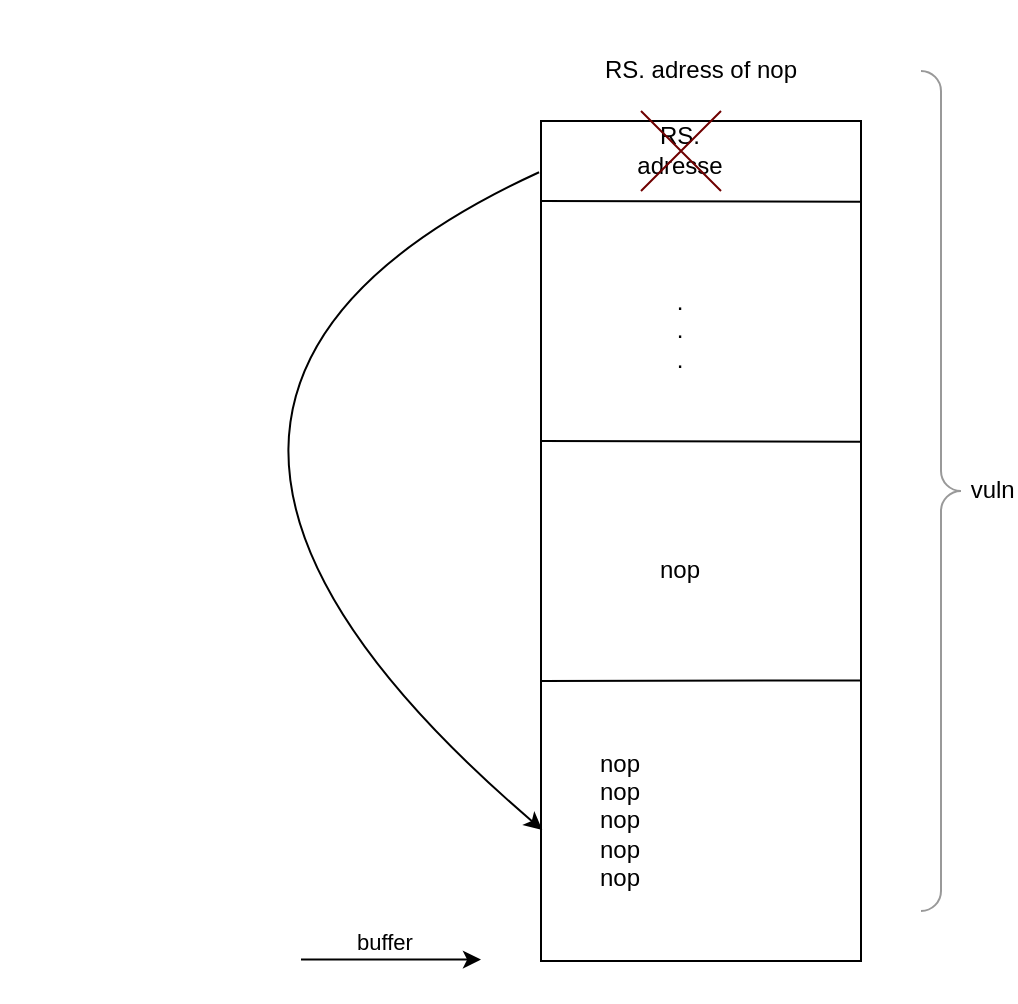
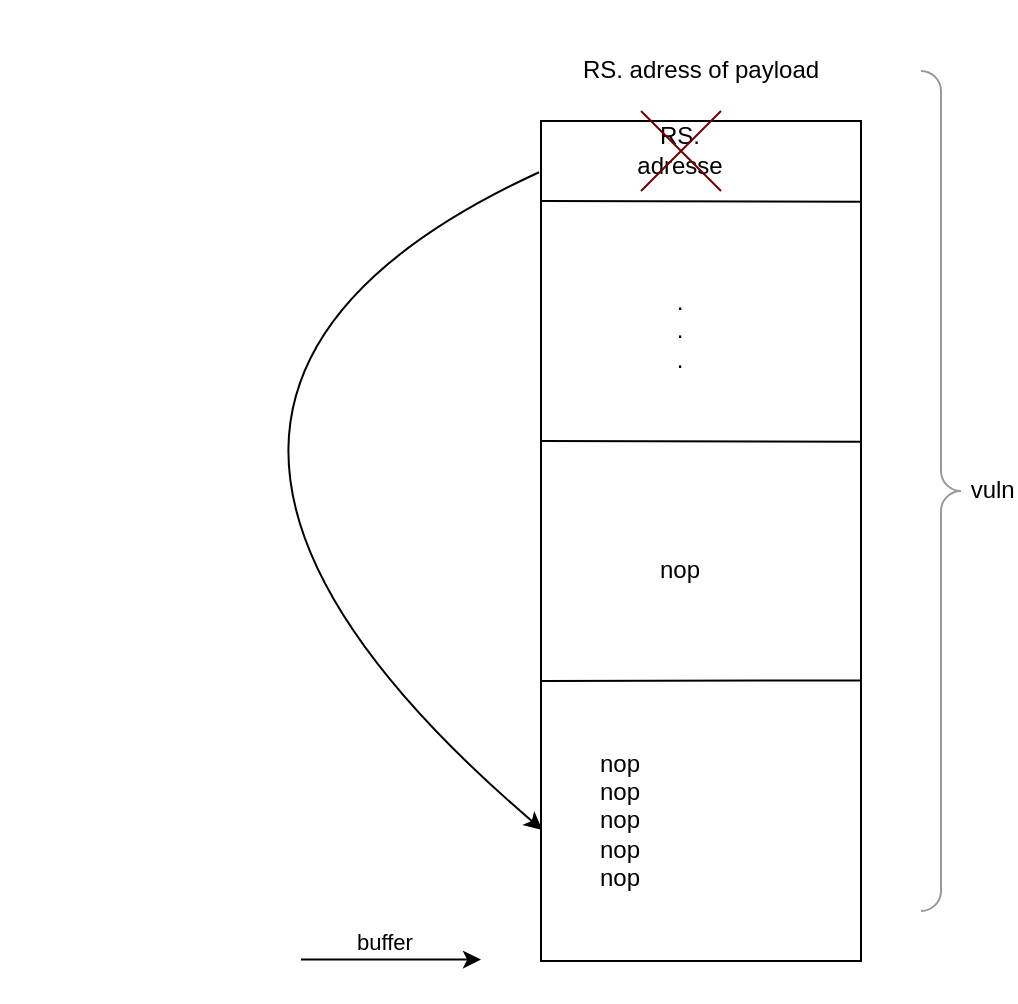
  <mxCell id="0" />
  <mxCell id="1" parent="0" />
  <mxCell id="2" value="" style="rounded=0;whiteSpace=wrap;html=1;fillColor=none;" parent="1" vertex="1"><mxGeometry x="270" y="60" width="160" height="420" as="geometry" /></mxCell>
  <mxCell id="3" value="" style="endArrow=none;html=1;rounded=0;exitX=0.003;exitY=0.117;exitDx=0;exitDy=0;exitPerimeter=0;entryX=1.005;entryY=0.118;entryDx=0;entryDy=0;entryPerimeter=0;" parent="1" edge="1"><mxGeometry width="50" height="50" relative="1" as="geometry"><mxPoint x="270" y="100" as="sourcePoint" /><mxPoint x="430.32" y="100.42" as="targetPoint" /></mxGeometry></mxCell>
  <mxCell id="4" value="" style="endArrow=none;html=1;rounded=0;exitX=0.003;exitY=0.117;exitDx=0;exitDy=0;exitPerimeter=0;entryX=1.005;entryY=0.118;entryDx=0;entryDy=0;entryPerimeter=0;" parent="1" edge="1"><mxGeometry width="50" height="50" relative="1" as="geometry"><mxPoint x="269.68" y="220" as="sourcePoint" /><mxPoint x="430" y="220.42" as="targetPoint" /></mxGeometry></mxCell>
  <mxCell id="5" value="" style="endArrow=none;html=1;rounded=0;entryX=1;entryY=0.666;entryDx=0;entryDy=0;entryPerimeter=0;" parent="1" target="2" edge="1"><mxGeometry width="50" height="50" relative="1" as="geometry"><mxPoint x="270" y="340" as="sourcePoint" /><mxPoint x="320" y="290" as="targetPoint" /></mxGeometry></mxCell>
  <mxCell id="6" value="RS. adresse" style="text;html=1;strokeColor=none;fillColor=none;align=center;verticalAlign=middle;whiteSpace=wrap;rounded=0;" parent="1" vertex="1"><mxGeometry x="310" y="60" width="60" height="30" as="geometry" /></mxCell>
  <mxCell id="7" value=".&lt;br&gt;.&lt;br&gt;.&lt;br&gt;" style="text;html=1;strokeColor=none;fillColor=none;align=center;verticalAlign=middle;whiteSpace=wrap;rounded=0;" parent="1" vertex="1"><mxGeometry x="310" y="150" width="60" height="30" as="geometry" /></mxCell>
  <mxCell id="8" value="nop" style="text;html=1;strokeColor=none;fillColor=none;align=center;verticalAlign=middle;whiteSpace=wrap;rounded=0;" parent="1" vertex="1"><mxGeometry x="310" y="270" width="60" height="30" as="geometry" /></mxCell>
  <mxCell id="9" value="nop&lt;br&gt;nop&lt;br&gt;nop&lt;br&gt;nop&lt;br&gt;nop" style="text;html=1;strokeColor=none;fillColor=none;align=center;verticalAlign=middle;whiteSpace=wrap;rounded=0;" parent="1" vertex="1"><mxGeometry x="290" y="375" width="40" height="70" as="geometry" /></mxCell>
  <mxCell id="10" value="&amp;nbsp;vuln" style="labelPosition=right;align=left;strokeWidth=1;shape=mxgraph.mockup.markup.curlyBrace;html=1;shadow=0;dashed=0;strokeColor=#999999;direction=south;" parent="1" vertex="1"><mxGeometry x="460" y="35" width="20" height="420" as="geometry" /></mxCell>
  <mxCell id="11" value="" style="endArrow=classic;html=1;rounded=0;" parent="1" edge="1"><mxGeometry width="50" height="50" relative="1" as="geometry"><mxPoint x="150" y="479.31" as="sourcePoint" /><mxPoint x="240" y="479.31" as="targetPoint" /></mxGeometry></mxCell>
  <mxCell id="12" value="buffer" style="edgeLabel;html=1;align=center;verticalAlign=middle;resizable=0;points=[];" parent="11" vertex="1" connectable="0"><mxGeometry x="-0.097" y="-2" relative="1" as="geometry"><mxPoint y="-11" as="offset" /></mxGeometry></mxCell>
  <mxCell id="13" value="" style="endArrow=classic;html=1;rounded=0;exitX=-0.006;exitY=0.061;exitDx=0;exitDy=0;exitPerimeter=0;entryX=0.004;entryY=0.844;entryDx=0;entryDy=0;entryPerimeter=0;edgeStyle=orthogonalEdgeStyle;curved=1;" edge="1" parent="1" source="2" target="2"><mxGeometry width="50" height="50" relative="1" as="geometry"><mxPoint x="340" y="300" as="sourcePoint" /><mxPoint x="390" y="250" as="targetPoint" /><Array as="points"><mxPoint x="20" y="200" /></Array></mxGeometry></mxCell>
  <mxCell id="14" value="" style="shape=mxgraph.sysml.x;fillColor=#a20025;fontColor=#ffffff;strokeColor=#6F0000;" vertex="1" parent="1"><mxGeometry x="320" y="55" width="40" height="40" as="geometry" /></mxCell>
- <mxCell id="15" value="RS. adress of nop" style="text;html=1;align=center;verticalAlign=middle;resizable=0;points=[];autosize=1;strokeColor=none;fillColor=none;" vertex="1" parent="1"><mxGeometry x="280" y="20" width="140" height="30" as="geometry" /></mxCell>
+ <mxCell id="15" value="RS. adress of payload" style="text;html=1;align=center;verticalAlign=middle;resizable=0;points=[];autosize=1;strokeColor=none;fillColor=none;" vertex="1" parent="1"><mxGeometry x="280" y="20" width="140" height="30" as="geometry" /></mxCell>
